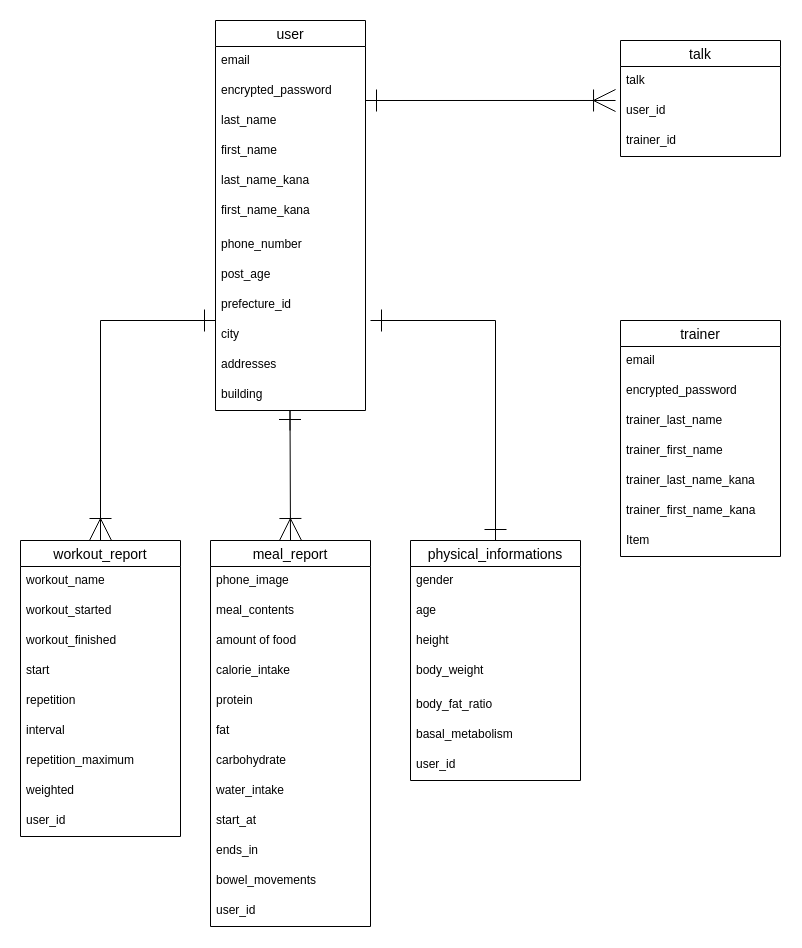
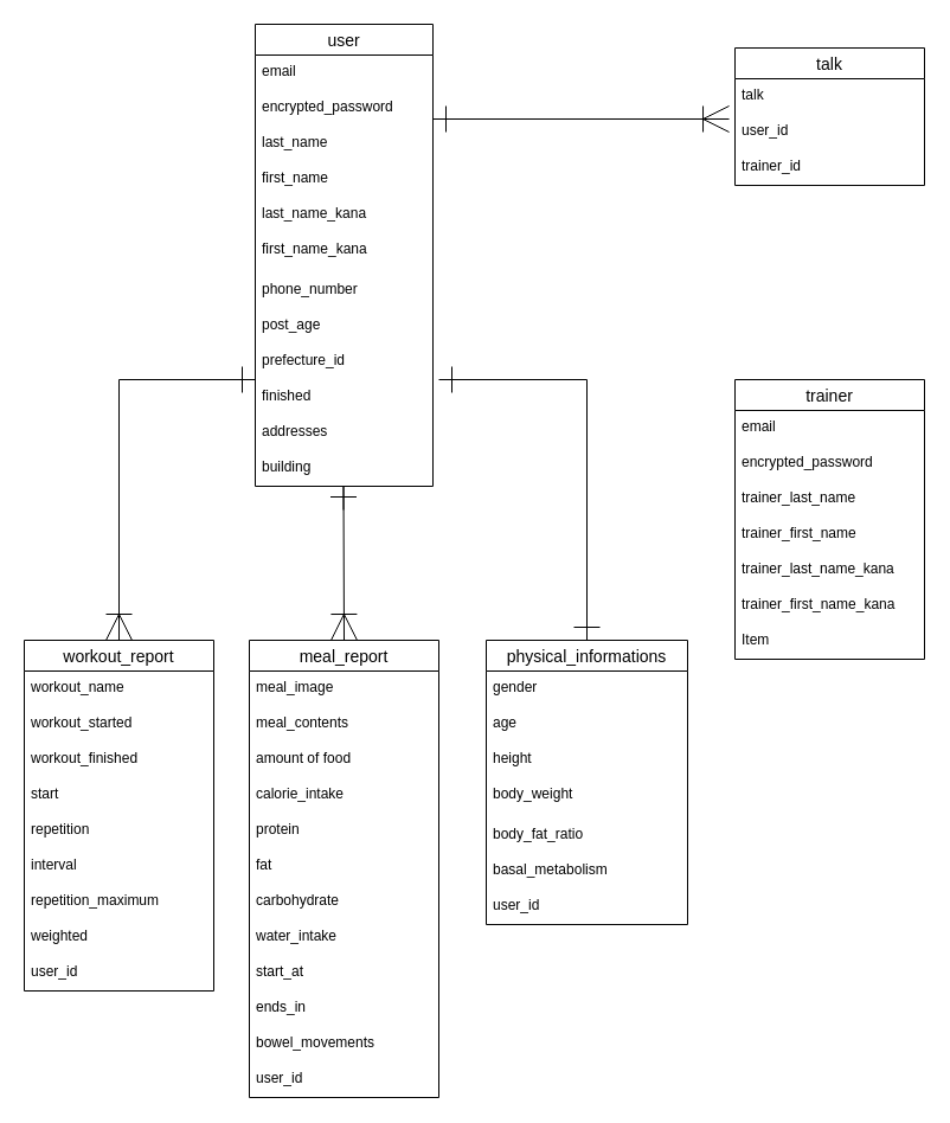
  <mxCell id="0" />
  <mxCell id="1" parent="0" />
  <mxCell id="2" value="user" style="swimlane;fontStyle=0;childLayout=stackLayout;horizontal=1;startSize=26;horizontalStack=0;resizeParent=1;resizeParentMax=0;resizeLast=0;collapsible=1;marginBottom=0;align=center;fontSize=14;" parent="1" vertex="1"><mxGeometry x="215" y="20" width="150" height="390" as="geometry" /></mxCell>
  <mxCell id="3" value="email" style="text;strokeColor=none;fillColor=none;spacingLeft=4;spacingRight=4;overflow=hidden;rotatable=0;points=[[0,0.5],[1,0.5]];portConstraint=eastwest;fontSize=12;" parent="2" vertex="1"><mxGeometry y="26" width="150" height="30" as="geometry" /></mxCell>
  <mxCell id="4" value="encrypted_password" style="text;strokeColor=none;fillColor=none;spacingLeft=4;spacingRight=4;overflow=hidden;rotatable=0;points=[[0,0.5],[1,0.5]];portConstraint=eastwest;fontSize=12;" parent="2" vertex="1"><mxGeometry y="56" width="150" height="30" as="geometry" /></mxCell>
  <mxCell id="5" value="last_name" style="text;strokeColor=none;fillColor=none;spacingLeft=4;spacingRight=4;overflow=hidden;rotatable=0;points=[[0,0.5],[1,0.5]];portConstraint=eastwest;fontSize=12;" parent="2" vertex="1"><mxGeometry y="86" width="150" height="30" as="geometry" /></mxCell>
  <mxCell id="6" value="first_name" style="text;strokeColor=none;fillColor=none;spacingLeft=4;spacingRight=4;overflow=hidden;rotatable=0;points=[[0,0.5],[1,0.5]];portConstraint=eastwest;fontSize=12;" parent="2" vertex="1"><mxGeometry y="116" width="150" height="30" as="geometry" /></mxCell>
  <mxCell id="7" value="last_name_kana" style="text;strokeColor=none;fillColor=none;spacingLeft=4;spacingRight=4;overflow=hidden;rotatable=0;points=[[0,0.5],[1,0.5]];portConstraint=eastwest;fontSize=12;" parent="2" vertex="1"><mxGeometry y="146" width="150" height="30" as="geometry" /></mxCell>
  <mxCell id="8" value="first_name_kana" style="text;strokeColor=none;fillColor=none;spacingLeft=4;spacingRight=4;overflow=hidden;rotatable=0;points=[[0,0.5],[1,0.5]];portConstraint=eastwest;fontSize=12;" parent="2" vertex="1"><mxGeometry y="176" width="150" height="34" as="geometry" /></mxCell>
  <mxCell id="9" value="phone_number" style="text;strokeColor=none;fillColor=none;spacingLeft=4;spacingRight=4;overflow=hidden;rotatable=0;points=[[0,0.5],[1,0.5]];portConstraint=eastwest;fontSize=12;" parent="2" vertex="1"><mxGeometry y="210" width="150" height="30" as="geometry" /></mxCell>
  <mxCell id="10" value="post_age" style="text;strokeColor=none;fillColor=none;spacingLeft=4;spacingRight=4;overflow=hidden;rotatable=0;points=[[0,0.5],[1,0.5]];portConstraint=eastwest;fontSize=12;" parent="2" vertex="1"><mxGeometry y="240" width="150" height="30" as="geometry" /></mxCell>
  <mxCell id="11" value="prefecture_id" style="text;strokeColor=none;fillColor=none;spacingLeft=4;spacingRight=4;overflow=hidden;rotatable=0;points=[[0,0.5],[1,0.5]];portConstraint=eastwest;fontSize=12;" parent="2" vertex="1"><mxGeometry y="270" width="150" height="30" as="geometry" /></mxCell>
- <mxCell id="12" value="city" style="text;strokeColor=none;fillColor=none;spacingLeft=4;spacingRight=4;overflow=hidden;rotatable=0;points=[[0,0.5],[1,0.5]];portConstraint=eastwest;fontSize=12;" parent="2" vertex="1"><mxGeometry y="300" width="150" height="30" as="geometry" /></mxCell>
+ <mxCell id="12" value="finished" style="text;strokeColor=none;fillColor=none;spacingLeft=4;spacingRight=4;overflow=hidden;rotatable=0;points=[[0,0.5],[1,0.5]];portConstraint=eastwest;fontSize=12;" parent="2" vertex="1"><mxGeometry y="300" width="150" height="30" as="geometry" /></mxCell>
  <mxCell id="13" value="addresses" style="text;strokeColor=none;fillColor=none;spacingLeft=4;spacingRight=4;overflow=hidden;rotatable=0;points=[[0,0.5],[1,0.5]];portConstraint=eastwest;fontSize=12;" parent="2" vertex="1"><mxGeometry y="330" width="150" height="30" as="geometry" /></mxCell>
  <mxCell id="14" value="building" style="text;strokeColor=none;fillColor=none;spacingLeft=4;spacingRight=4;overflow=hidden;rotatable=0;points=[[0,0.5],[1,0.5]];portConstraint=eastwest;fontSize=12;" parent="2" vertex="1"><mxGeometry y="360" width="150" height="30" as="geometry" /></mxCell>
  <mxCell id="15" value="physical_informations" style="swimlane;fontStyle=0;childLayout=stackLayout;horizontal=1;startSize=26;horizontalStack=0;resizeParent=1;resizeParentMax=0;resizeLast=0;collapsible=1;marginBottom=0;align=center;fontSize=14;" parent="1" vertex="1"><mxGeometry x="410" y="540" width="170" height="240" as="geometry" /></mxCell>
  <mxCell id="16" value="gender" style="text;strokeColor=none;fillColor=none;spacingLeft=4;spacingRight=4;overflow=hidden;rotatable=0;points=[[0,0.5],[1,0.5]];portConstraint=eastwest;fontSize=12;" parent="15" vertex="1"><mxGeometry y="26" width="170" height="30" as="geometry" /></mxCell>
  <mxCell id="17" value="age " style="text;strokeColor=none;fillColor=none;spacingLeft=4;spacingRight=4;overflow=hidden;rotatable=0;points=[[0,0.5],[1,0.5]];portConstraint=eastwest;fontSize=12;" parent="15" vertex="1"><mxGeometry y="56" width="170" height="30" as="geometry" /></mxCell>
  <mxCell id="18" value="height" style="text;strokeColor=none;fillColor=none;spacingLeft=4;spacingRight=4;overflow=hidden;rotatable=0;points=[[0,0.5],[1,0.5]];portConstraint=eastwest;fontSize=12;" parent="15" vertex="1"><mxGeometry y="86" width="170" height="30" as="geometry" /></mxCell>
  <mxCell id="19" value="body_weight" style="text;strokeColor=none;fillColor=none;spacingLeft=4;spacingRight=4;overflow=hidden;rotatable=0;points=[[0,0.5],[1,0.5]];portConstraint=eastwest;fontSize=12;" parent="15" vertex="1"><mxGeometry y="116" width="170" height="34" as="geometry" /></mxCell>
  <mxCell id="20" value="body_fat_ratio" style="text;strokeColor=none;fillColor=none;spacingLeft=4;spacingRight=4;overflow=hidden;rotatable=0;points=[[0,0.5],[1,0.5]];portConstraint=eastwest;fontSize=12;" parent="15" vertex="1"><mxGeometry y="150" width="170" height="30" as="geometry" /></mxCell>
  <mxCell id="21" value="basal_metabolism" style="text;strokeColor=none;fillColor=none;spacingLeft=4;spacingRight=4;overflow=hidden;rotatable=0;points=[[0,0.5],[1,0.5]];portConstraint=eastwest;fontSize=12;" parent="15" vertex="1"><mxGeometry y="180" width="170" height="30" as="geometry" /></mxCell>
  <mxCell id="22" value="user_id" style="text;strokeColor=none;fillColor=none;spacingLeft=4;spacingRight=4;overflow=hidden;rotatable=0;points=[[0,0.5],[1,0.5]];portConstraint=eastwest;fontSize=12;" parent="15" vertex="1"><mxGeometry y="210" width="170" height="30" as="geometry" /></mxCell>
  <mxCell id="23" value="meal_report" style="swimlane;fontStyle=0;childLayout=stackLayout;horizontal=1;startSize=26;horizontalStack=0;resizeParent=1;resizeParentMax=0;resizeLast=0;collapsible=1;marginBottom=0;align=center;fontSize=14;" parent="1" vertex="1"><mxGeometry x="210" y="540" width="160" height="386" as="geometry" /></mxCell>
- <mxCell id="24" value="phone_image" style="text;strokeColor=none;fillColor=none;spacingLeft=4;spacingRight=4;overflow=hidden;rotatable=0;points=[[0,0.5],[1,0.5]];portConstraint=eastwest;fontSize=12;" parent="23" vertex="1"><mxGeometry y="26" width="160" height="30" as="geometry" /></mxCell>
+ <mxCell id="24" value="meal_image" style="text;strokeColor=none;fillColor=none;spacingLeft=4;spacingRight=4;overflow=hidden;rotatable=0;points=[[0,0.5],[1,0.5]];portConstraint=eastwest;fontSize=12;" parent="23" vertex="1"><mxGeometry y="26" width="160" height="30" as="geometry" /></mxCell>
  <mxCell id="25" value="meal_contents" style="text;strokeColor=none;fillColor=none;spacingLeft=4;spacingRight=4;overflow=hidden;rotatable=0;points=[[0,0.5],[1,0.5]];portConstraint=eastwest;fontSize=12;" parent="23" vertex="1"><mxGeometry y="56" width="160" height="30" as="geometry" /></mxCell>
  <mxCell id="26" value="amount of food" style="text;strokeColor=none;fillColor=none;spacingLeft=4;spacingRight=4;overflow=hidden;rotatable=0;points=[[0,0.5],[1,0.5]];portConstraint=eastwest;fontSize=12;" parent="23" vertex="1"><mxGeometry y="86" width="160" height="30" as="geometry" /></mxCell>
  <mxCell id="27" value="calorie_intake" style="text;strokeColor=none;fillColor=none;spacingLeft=4;spacingRight=4;overflow=hidden;rotatable=0;points=[[0,0.5],[1,0.5]];portConstraint=eastwest;fontSize=12;" parent="23" vertex="1"><mxGeometry y="116" width="160" height="30" as="geometry" /></mxCell>
  <mxCell id="28" value="protein" style="text;strokeColor=none;fillColor=none;spacingLeft=4;spacingRight=4;overflow=hidden;rotatable=0;points=[[0,0.5],[1,0.5]];portConstraint=eastwest;fontSize=12;" parent="23" vertex="1"><mxGeometry y="146" width="160" height="30" as="geometry" /></mxCell>
  <mxCell id="29" value="fat" style="text;strokeColor=none;fillColor=none;spacingLeft=4;spacingRight=4;overflow=hidden;rotatable=0;points=[[0,0.5],[1,0.5]];portConstraint=eastwest;fontSize=12;" parent="23" vertex="1"><mxGeometry y="176" width="160" height="30" as="geometry" /></mxCell>
  <mxCell id="30" value="carbohydrate" style="text;strokeColor=none;fillColor=none;spacingLeft=4;spacingRight=4;overflow=hidden;rotatable=0;points=[[0,0.5],[1,0.5]];portConstraint=eastwest;fontSize=12;" parent="23" vertex="1"><mxGeometry y="206" width="160" height="30" as="geometry" /></mxCell>
  <mxCell id="31" value="water_intake" style="text;strokeColor=none;fillColor=none;spacingLeft=4;spacingRight=4;overflow=hidden;rotatable=0;points=[[0,0.5],[1,0.5]];portConstraint=eastwest;fontSize=12;" parent="23" vertex="1"><mxGeometry y="236" width="160" height="30" as="geometry" /></mxCell>
  <mxCell id="32" value="start_at" style="text;strokeColor=none;fillColor=none;spacingLeft=4;spacingRight=4;overflow=hidden;rotatable=0;points=[[0,0.5],[1,0.5]];portConstraint=eastwest;fontSize=12;" parent="23" vertex="1"><mxGeometry y="266" width="160" height="30" as="geometry" /></mxCell>
  <mxCell id="33" value="ends_in" style="text;strokeColor=none;fillColor=none;spacingLeft=4;spacingRight=4;overflow=hidden;rotatable=0;points=[[0,0.5],[1,0.5]];portConstraint=eastwest;fontSize=12;" parent="23" vertex="1"><mxGeometry y="296" width="160" height="30" as="geometry" /></mxCell>
  <mxCell id="34" value="bowel_movements" style="text;strokeColor=none;fillColor=none;spacingLeft=4;spacingRight=4;overflow=hidden;rotatable=0;points=[[0,0.5],[1,0.5]];portConstraint=eastwest;fontSize=12;" parent="23" vertex="1"><mxGeometry y="326" width="160" height="30" as="geometry" /></mxCell>
  <mxCell id="35" value="user_id" style="text;strokeColor=none;fillColor=none;spacingLeft=4;spacingRight=4;overflow=hidden;rotatable=0;points=[[0,0.5],[1,0.5]];portConstraint=eastwest;fontSize=12;" parent="23" vertex="1"><mxGeometry y="356" width="160" height="30" as="geometry" /></mxCell>
  <mxCell id="36" value="workout_report" style="swimlane;fontStyle=0;childLayout=stackLayout;horizontal=1;startSize=26;horizontalStack=0;resizeParent=1;resizeParentMax=0;resizeLast=0;collapsible=1;marginBottom=0;align=center;fontSize=14;" parent="1" vertex="1"><mxGeometry y="540" width="160" height="296" as="geometry" x="20" /></mxCell>
  <mxCell id="37" value="workout_name" style="text;strokeColor=none;fillColor=none;spacingLeft=4;spacingRight=4;overflow=hidden;rotatable=0;points=[[0,0.5],[1,0.5]];portConstraint=eastwest;fontSize=12;" parent="36" vertex="1"><mxGeometry y="26" width="160" height="30" as="geometry" /></mxCell>
  <mxCell id="38" value="workout_started" style="text;strokeColor=none;fillColor=none;spacingLeft=4;spacingRight=4;overflow=hidden;rotatable=0;points=[[0,0.5],[1,0.5]];portConstraint=eastwest;fontSize=12;" parent="36" vertex="1"><mxGeometry y="56" width="160" height="30" as="geometry" /></mxCell>
  <mxCell id="39" value="workout_finished" style="text;strokeColor=none;fillColor=none;spacingLeft=4;spacingRight=4;overflow=hidden;rotatable=0;points=[[0,0.5],[1,0.5]];portConstraint=eastwest;fontSize=12;" parent="36" vertex="1"><mxGeometry y="86" width="160" height="30" as="geometry" /></mxCell>
  <mxCell id="40" value="start" style="text;strokeColor=none;fillColor=none;spacingLeft=4;spacingRight=4;overflow=hidden;rotatable=0;points=[[0,0.5],[1,0.5]];portConstraint=eastwest;fontSize=12;" parent="36" vertex="1"><mxGeometry y="116" width="160" height="30" as="geometry" /></mxCell>
  <mxCell id="41" value="repetition" style="text;strokeColor=none;fillColor=none;spacingLeft=4;spacingRight=4;overflow=hidden;rotatable=0;points=[[0,0.5],[1,0.5]];portConstraint=eastwest;fontSize=12;" parent="36" vertex="1"><mxGeometry y="146" width="160" height="30" as="geometry" /></mxCell>
  <mxCell id="42" value="interval" style="text;strokeColor=none;fillColor=none;spacingLeft=4;spacingRight=4;overflow=hidden;rotatable=0;points=[[0,0.5],[1,0.5]];portConstraint=eastwest;fontSize=12;" parent="36" vertex="1"><mxGeometry y="176" width="160" height="30" as="geometry" /></mxCell>
  <mxCell id="43" value="repetition_maximum" style="text;strokeColor=none;fillColor=none;spacingLeft=4;spacingRight=4;overflow=hidden;rotatable=0;points=[[0,0.5],[1,0.5]];portConstraint=eastwest;fontSize=12;" parent="36" vertex="1"><mxGeometry y="206" width="160" height="30" as="geometry" /></mxCell>
  <mxCell id="44" value="weighted" style="text;strokeColor=none;fillColor=none;spacingLeft=4;spacingRight=4;overflow=hidden;rotatable=0;points=[[0,0.5],[1,0.5]];portConstraint=eastwest;fontSize=12;" parent="36" vertex="1"><mxGeometry y="236" width="160" height="30" as="geometry" /></mxCell>
  <mxCell id="45" value="user_id" style="text;strokeColor=none;fillColor=none;spacingLeft=4;spacingRight=4;overflow=hidden;rotatable=0;points=[[0,0.5],[1,0.5]];portConstraint=eastwest;fontSize=12;" parent="36" vertex="1"><mxGeometry y="266" width="160" height="30" as="geometry" /></mxCell>
  <mxCell id="46" value="trainer" style="swimlane;fontStyle=0;childLayout=stackLayout;horizontal=1;startSize=26;horizontalStack=0;resizeParent=1;resizeParentMax=0;resizeLast=0;collapsible=1;marginBottom=0;align=center;fontSize=14;" parent="1" vertex="1"><mxGeometry x="620" y="320" width="160" height="236" as="geometry" /></mxCell>
  <mxCell id="47" value="email" style="text;strokeColor=none;fillColor=none;spacingLeft=4;spacingRight=4;overflow=hidden;rotatable=0;points=[[0,0.5],[1,0.5]];portConstraint=eastwest;fontSize=12;" parent="46" vertex="1"><mxGeometry y="26" width="160" height="30" as="geometry" /></mxCell>
  <mxCell id="48" value="encrypted_password" style="text;strokeColor=none;fillColor=none;spacingLeft=4;spacingRight=4;overflow=hidden;rotatable=0;points=[[0,0.5],[1,0.5]];portConstraint=eastwest;fontSize=12;" parent="46" vertex="1"><mxGeometry y="56" width="160" height="30" as="geometry" /></mxCell>
  <mxCell id="49" value="trainer_last_name" style="text;strokeColor=none;fillColor=none;spacingLeft=4;spacingRight=4;overflow=hidden;rotatable=0;points=[[0,0.5],[1,0.5]];portConstraint=eastwest;fontSize=12;" parent="46" vertex="1"><mxGeometry y="86" width="160" height="30" as="geometry" /></mxCell>
  <mxCell id="50" value="trainer_first_name" style="text;strokeColor=none;fillColor=none;spacingLeft=4;spacingRight=4;overflow=hidden;rotatable=0;points=[[0,0.5],[1,0.5]];portConstraint=eastwest;fontSize=12;" vertex="1" parent="46"><mxGeometry y="116" width="160" height="30" as="geometry" /></mxCell>
  <mxCell id="51" value="trainer_last_name_kana" style="text;strokeColor=none;fillColor=none;spacingLeft=4;spacingRight=4;overflow=hidden;rotatable=0;points=[[0,0.5],[1,0.5]];portConstraint=eastwest;fontSize=12;" vertex="1" parent="46"><mxGeometry y="146" width="160" height="30" as="geometry" /></mxCell>
  <mxCell id="52" value="trainer_first_name_kana" style="text;strokeColor=none;fillColor=none;spacingLeft=4;spacingRight=4;overflow=hidden;rotatable=0;points=[[0,0.5],[1,0.5]];portConstraint=eastwest;fontSize=12;" vertex="1" parent="46"><mxGeometry y="176" width="160" height="30" as="geometry" /></mxCell>
  <mxCell id="53" value="Item" style="text;strokeColor=none;fillColor=none;spacingLeft=4;spacingRight=4;overflow=hidden;rotatable=0;points=[[0,0.5],[1,0.5]];portConstraint=eastwest;fontSize=12;" vertex="1" parent="46"><mxGeometry y="206" width="160" height="30" as="geometry" /></mxCell>
  <mxCell id="54" value="talk" style="swimlane;fontStyle=0;childLayout=stackLayout;horizontal=1;startSize=26;horizontalStack=0;resizeParent=1;resizeParentMax=0;resizeLast=0;collapsible=1;marginBottom=0;align=center;fontSize=14;" parent="1" vertex="1"><mxGeometry x="620" y="40" width="160" height="116" as="geometry" /></mxCell>
  <mxCell id="55" value="talk" style="text;strokeColor=none;fillColor=none;spacingLeft=4;spacingRight=4;overflow=hidden;rotatable=0;points=[[0,0.5],[1,0.5]];portConstraint=eastwest;fontSize=12;" parent="54" vertex="1"><mxGeometry y="26" width="160" height="30" as="geometry" /></mxCell>
  <mxCell id="56" value="user_id" style="text;strokeColor=none;fillColor=none;spacingLeft=4;spacingRight=4;overflow=hidden;rotatable=0;points=[[0,0.5],[1,0.5]];portConstraint=eastwest;fontSize=12;" parent="54" vertex="1"><mxGeometry y="56" width="160" height="30" as="geometry" /></mxCell>
  <mxCell id="57" value="trainer_id" style="text;strokeColor=none;fillColor=none;spacingLeft=4;spacingRight=4;overflow=hidden;rotatable=0;points=[[0,0.5],[1,0.5]];portConstraint=eastwest;fontSize=12;" parent="54" vertex="1"><mxGeometry y="86" width="160" height="30" as="geometry" /></mxCell>
  <mxCell id="58" value="" style="endArrow=ERone;html=1;rounded=0;startArrow=ERoneToMany;startFill=0;endFill=0;endSize=20;startSize=20;exitX=0.5;exitY=0;exitDx=0;exitDy=0;" parent="1" source="36" edge="1"><mxGeometry relative="1" as="geometry"><mxPoint x="100" y="500" as="sourcePoint" /><mxPoint x="215" y="320" as="targetPoint" /><Array as="points"><mxPoint x="100" y="320" /></Array></mxGeometry></mxCell>
  <mxCell id="59" value="" style="endArrow=ERone;html=1;rounded=0;startArrow=ERone;startFill=0;endFill=0;endSize=20;startSize=20;exitX=0.5;exitY=0;exitDx=0;exitDy=0;" parent="1" source="15" edge="1"><mxGeometry relative="1" as="geometry"><mxPoint x="520" y="540" as="sourcePoint" /><mxPoint x="370" y="320" as="targetPoint" /><Array as="points"><mxPoint x="495" y="320" /></Array></mxGeometry></mxCell>
  <mxCell id="60" value="" style="endArrow=ERone;html=1;rounded=0;startArrow=ERoneToMany;startFill=0;endFill=0;endSize=20;startSize=20;" parent="1" edge="1"><mxGeometry relative="1" as="geometry"><mxPoint x="290" y="540" as="sourcePoint" /><mxPoint x="289.5" y="430" as="targetPoint" /><Array as="points"><mxPoint x="289.5" y="410" /></Array></mxGeometry></mxCell>
  <mxCell id="61" value="" style="endArrow=ERoneToMany;html=1;rounded=0;startSize=20;endSize=20;startArrow=ERone;startFill=0;endFill=0;entryX=-0.031;entryY=0.133;entryDx=0;entryDy=0;entryPerimeter=0;" parent="1" target="56" edge="1"><mxGeometry relative="1" as="geometry"><mxPoint x="365" y="100" as="sourcePoint" /><mxPoint x="475" y="100.5" as="targetPoint" /></mxGeometry></mxCell>
